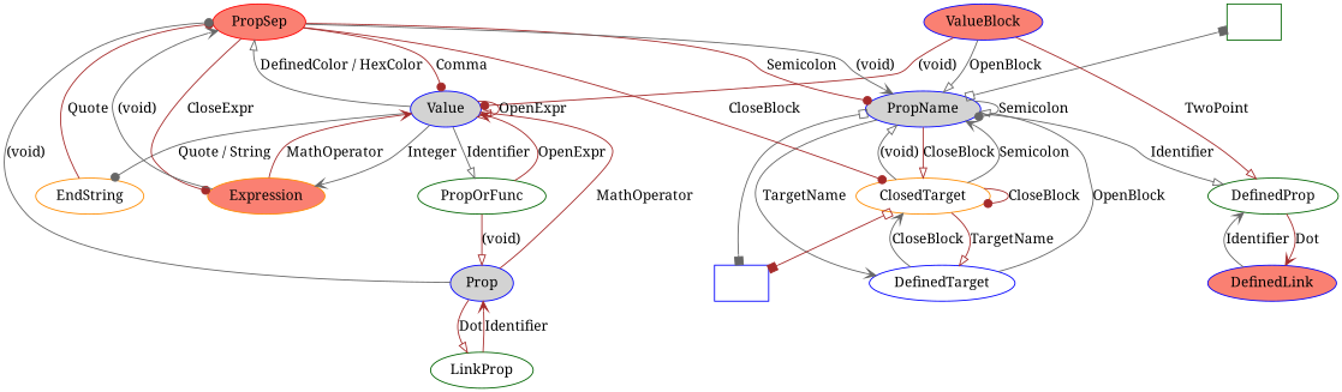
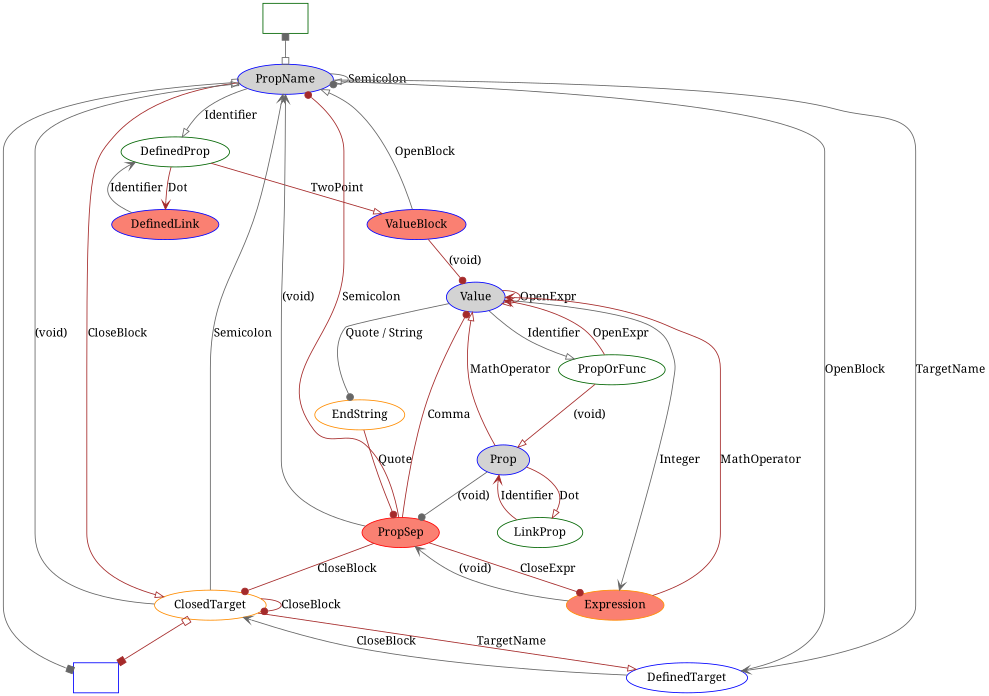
  digraph {
    fontname="Noto Serif"
    node [color=blue fillcolor=white fontname="Noto Serif" style=filled]
    edge [arrowhead=onormal color=brown fontname="Noto Serif"]
    Start [color=darkgreen fontcolor=white shape=rect]
    PropName [fillcolor=lightgrey]
    ClosedTarget [color=darkorange]
    Stop [fontcolor=white shape=rect]
    DefinedTarget
    DefinedProp [color=darkgreen]
    DefinedLink [fillcolor=salmon]
    ValueBlock [fillcolor=salmon]
    Value [fillcolor=lightgrey]
    EndString [color=darkorange]
    PropOrFunc [color=darkgreen]
    PropSep [color=red fillcolor=salmon]
    Expression [color=darkorange fillcolor=salmon]
    Prop [fillcolor=lightgrey]
    LinkProp [color=darkgreen]
    Start -> PropName [arrowhead=obox arrowtail=box color=gray40 dir=both]
    PropName -> PropName [arrowhead=dot color=gray40 label=Semicolon]
    PropName -> ClosedTarget [label=CloseBlock]
    PropName -> Stop [arrowhead=box arrowtail=obox color=gray40 dir=both]
    PropName -> DefinedTarget [arrowhead=vee color=gray40 label=TargetName]
    PropName -> DefinedProp [color=gray40 label=Identifier]
    ClosedTarget -> PropName [arrowhead=vee color=gray40 label=Semicolon]
    ClosedTarget -> PropName [color=gray40 label="(void)"]
    ClosedTarget -> ClosedTarget [arrowhead=dot label=CloseBlock]
    ClosedTarget -> Stop [arrowhead=box arrowtail=obox dir=both]
    ClosedTarget -> DefinedTarget [label=TargetName]
    DefinedTarget -> PropName [color=gray40 label=OpenBlock]
    DefinedTarget -> ClosedTarget [arrowhead=vee color=gray40 label=CloseBlock]
    DefinedProp -> DefinedLink [arrowhead=vee label=Dot]
-   ValueBlock -> DefinedProp [label=TwoPoint]
+   DefinedProp -> ValueBlock [label=TwoPoint]
    DefinedLink -> DefinedProp [arrowhead=vee color=gray40 label=Identifier]
    ValueBlock -> PropName [color=gray40 label=OpenBlock]
    ValueBlock -> Value [arrowhead=dot label="(void)"]
    Value -> Value [label=OpenExpr]
    Value -> EndString [arrowhead=dot color=gray40 label="Quote / String"]
    Value -> PropOrFunc [color=gray40 label=Identifier]
-   Value -> PropSep [color=gray40 label="DefinedColor / HexColor"]
    Value -> Expression [arrowhead=vee color=gray40 label=Integer]
    EndString -> PropSep [arrowhead=dot label=Quote]
    PropOrFunc -> Value [arrowhead=vee label=OpenExpr]
    PropOrFunc -> Prop [label="(void)"]
    PropSep -> PropName [arrowhead=dot label=Semicolon]
    PropSep -> PropName [arrowhead=vee color=gray40 label="(void)"]
    PropSep -> ClosedTarget [arrowhead=dot label=CloseBlock]
    PropSep -> Value [arrowhead=dot label=Comma]
    PropSep -> Expression [arrowhead=dot label=CloseExpr]
    Expression -> Value [arrowhead=vee label=MathOperator]
    Expression -> PropSep [arrowhead=vee color=gray40 label="(void)"]
    Prop -> Value [label=MathOperator]
    Prop -> PropSep [arrowhead=dot color=gray40 label="(void)"]
    Prop -> LinkProp [label=Dot]
    LinkProp -> Prop [arrowhead=vee label=Identifier]
  }
